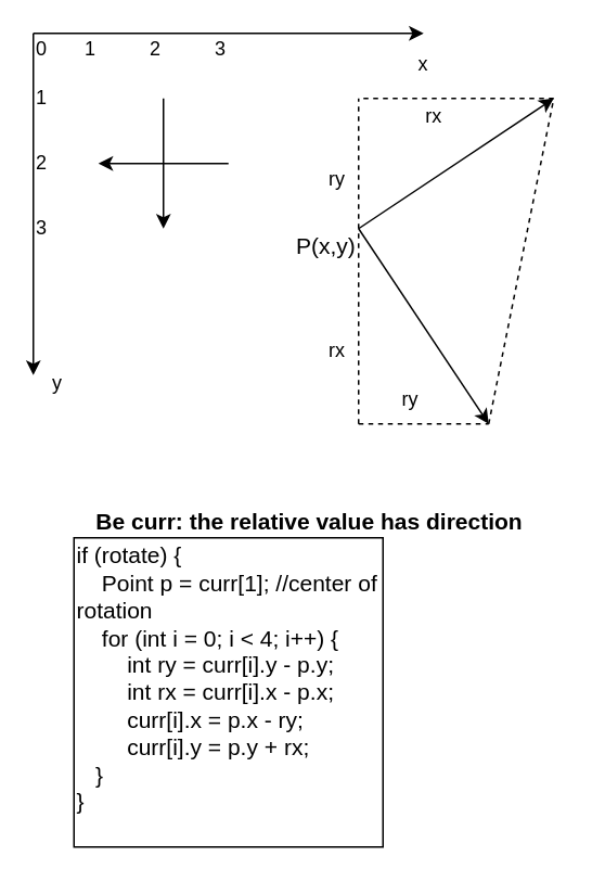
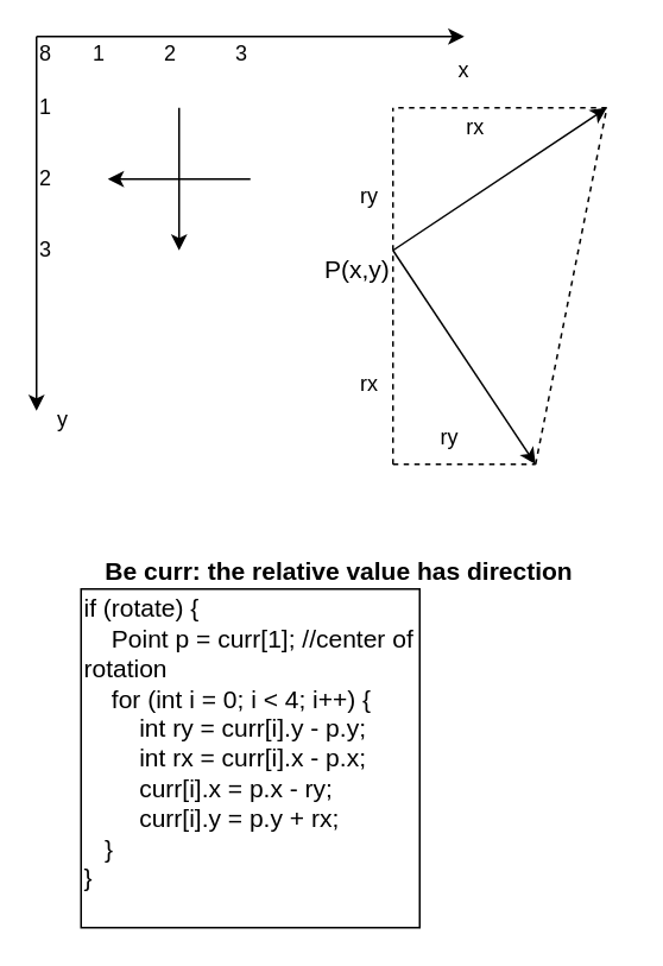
  <mxCell id="0" />
  <mxCell id="1" parent="0" />
  <mxCell id="2" value="" style="endArrow=classic;html=1;" parent="1" edge="1"><mxGeometry width="50" height="50" relative="1" as="geometry"><mxPoint x="100" y="60" as="sourcePoint" /><mxPoint x="100" y="140" as="targetPoint" /></mxGeometry></mxCell>
  <mxCell id="3" value="" style="endArrow=classic;html=1;" parent="1" edge="1"><mxGeometry width="50" height="50" relative="1" as="geometry"><mxPoint x="140" y="100" as="sourcePoint" /><mxPoint x="60" y="100" as="targetPoint" /></mxGeometry></mxCell>
  <mxCell id="4" value="" style="endArrow=classic;html=1;" parent="1" edge="1"><mxGeometry width="50" height="50" relative="1" as="geometry"><mxPoint as="sourcePoint" x="20" y="20" /><mxPoint x="260" as="targetPoint" y="20" /></mxGeometry></mxCell>
  <mxCell id="5" value="" style="endArrow=classic;html=1;" parent="1" edge="1"><mxGeometry width="50" height="50" relative="1" as="geometry"><mxPoint as="sourcePoint" x="20" y="20" /><mxPoint y="230" as="targetPoint" x="20" /></mxGeometry></mxCell>
- <mxCell id="6" value="0&lt;br&gt;" style="text;html=1;resizable=0;points=[];autosize=1;align=left;verticalAlign=top;spacingTop=-4;" parent="1" vertex="1"><mxGeometry width="20" height="20" as="geometry" x="20" y="20" /></mxCell>
+ <mxCell id="6" value="8&lt;br&gt;" style="text;html=1;resizable=0;points=[];autosize=1;align=left;verticalAlign=top;spacingTop=-4;" parent="1" vertex="1"><mxGeometry width="20" height="20" as="geometry" x="20" y="20" /></mxCell>
  <mxCell id="7" value="1&lt;br&gt;" style="text;html=1;resizable=0;points=[];autosize=1;align=left;verticalAlign=top;spacingTop=-4;" parent="1" vertex="1"><mxGeometry x="50" width="20" height="20" as="geometry" y="20" /></mxCell>
  <mxCell id="8" value="2" style="text;html=1;resizable=0;points=[];autosize=1;align=left;verticalAlign=top;spacingTop=-4;" parent="1" vertex="1"><mxGeometry x="90" width="20" height="20" as="geometry" y="20" /></mxCell>
  <mxCell id="9" value="3&lt;br&gt;" style="text;html=1;resizable=0;points=[];autosize=1;align=left;verticalAlign=top;spacingTop=-4;" parent="1" vertex="1"><mxGeometry x="130" width="20" height="20" as="geometry" y="20" /></mxCell>
  <mxCell id="10" value="1&lt;br&gt;" style="text;html=1;resizable=0;points=[];autosize=1;align=left;verticalAlign=top;spacingTop=-4;" parent="1" vertex="1"><mxGeometry y="50" width="20" height="20" as="geometry" x="20" /></mxCell>
  <mxCell id="11" value="2" style="text;html=1;resizable=0;points=[];autosize=1;align=left;verticalAlign=top;spacingTop=-4;" parent="1" vertex="1"><mxGeometry y="90" width="20" height="20" as="geometry" x="20" /></mxCell>
  <mxCell id="12" value="3&lt;br&gt;" style="text;html=1;resizable=0;points=[];autosize=1;align=left;verticalAlign=top;spacingTop=-4;" parent="1" vertex="1"><mxGeometry y="130" width="20" height="20" as="geometry" x="20" /></mxCell>
  <mxCell id="13" value="x&lt;br&gt;" style="text;html=1;resizable=0;points=[];autosize=1;align=left;verticalAlign=top;spacingTop=-4;" parent="1" vertex="1"><mxGeometry x="255" y="29" width="20" height="20" as="geometry" /></mxCell>
  <mxCell id="14" value="y&lt;br&gt;" style="text;html=1;resizable=0;points=[];autosize=1;align=left;verticalAlign=top;spacingTop=-4;" parent="1" vertex="1"><mxGeometry x="30" y="225" width="20" height="20" as="geometry" /></mxCell>
  <mxCell id="15" value="" style="endArrow=classic;html=1;" parent="1" edge="1"><mxGeometry width="50" height="50" relative="1" as="geometry"><mxPoint x="220" y="140" as="sourcePoint" /><mxPoint x="340" y="60" as="targetPoint" /></mxGeometry></mxCell>
  <mxCell id="16" value="" style="endArrow=classic;html=1;" parent="1" edge="1"><mxGeometry width="50" height="50" relative="1" as="geometry"><mxPoint x="220" y="140" as="sourcePoint" /><mxPoint x="300" y="260" as="targetPoint" /></mxGeometry></mxCell>
  <mxCell id="17" value="" style="endArrow=none;dashed=1;html=1;" parent="1" edge="1"><mxGeometry width="50" height="50" relative="1" as="geometry"><mxPoint x="300" y="260" as="sourcePoint" /><mxPoint x="340" y="60" as="targetPoint" /></mxGeometry></mxCell>
  <mxCell id="18" value="" style="endArrow=none;dashed=1;html=1;" parent="1" edge="1"><mxGeometry width="50" height="50" relative="1" as="geometry"><mxPoint x="340" y="60" as="sourcePoint" /><mxPoint x="220" y="60" as="targetPoint" /></mxGeometry></mxCell>
  <mxCell id="19" value="rx" style="text;html=1;resizable=0;points=[];align=center;verticalAlign=middle;labelBackgroundColor=#ffffff;" parent="18" vertex="1" connectable="0"><mxGeometry x="0.237" y="1" relative="1" as="geometry"><mxPoint x="-1" y="9" as="offset" /></mxGeometry></mxCell>
  <mxCell id="20" value="" style="endArrow=none;dashed=1;html=1;" parent="1" edge="1"><mxGeometry width="50" height="50" relative="1" as="geometry"><mxPoint x="220" y="140" as="sourcePoint" /><mxPoint x="220" y="60" as="targetPoint" /></mxGeometry></mxCell>
  <mxCell id="21" value="ry&lt;br&gt;" style="text;html=1;resizable=0;points=[];autosize=1;align=left;verticalAlign=top;spacingTop=-4;" parent="1" vertex="1"><mxGeometry x="200" y="100" width="30" height="20" as="geometry" /></mxCell>
  <mxCell id="22" value="" style="endArrow=none;dashed=1;html=1;" parent="1" edge="1"><mxGeometry width="50" height="50" relative="1" as="geometry"><mxPoint x="220" y="260" as="sourcePoint" /><mxPoint x="220" y="140" as="targetPoint" /></mxGeometry></mxCell>
  <mxCell id="23" value="" style="endArrow=none;dashed=1;html=1;" parent="1" edge="1"><mxGeometry width="50" height="50" relative="1" as="geometry"><mxPoint x="220" y="260" as="sourcePoint" /><mxPoint x="300" y="260" as="targetPoint" /></mxGeometry></mxCell>
  <mxCell id="24" value="ry&lt;br&gt;" style="text;html=1;resizable=0;points=[];autosize=1;align=left;verticalAlign=top;spacingTop=-4;" parent="1" vertex="1"><mxGeometry x="245" y="235" width="30" height="20" as="geometry" /></mxCell>
  <mxCell id="25" value="rx&lt;br&gt;" style="text;html=1;resizable=0;points=[];autosize=1;align=left;verticalAlign=top;spacingTop=-4;" parent="1" vertex="1"><mxGeometry x="200" y="205" width="30" height="20" as="geometry" /></mxCell>
  <mxCell id="26" value="&lt;div style=&quot;font-size: 14px&quot;&gt;if (rotate) {&lt;/div&gt;&lt;div style=&quot;font-size: 14px&quot;&gt;&lt;span style=&quot;font-size: 14px&quot;&gt;&lt;span style=&quot;font-size: 14px&quot;&gt;&lt;/span&gt;&amp;nbsp; &amp;nbsp; Point p = curr[1]; //center of rotation&lt;/span&gt;&lt;/div&gt;&lt;div style=&quot;font-size: 14px&quot;&gt;&lt;span style=&quot;font-size: 14px&quot;&gt;&lt;span style=&quot;font-size: 14px&quot;&gt;&lt;/span&gt;&amp;nbsp; &amp;nbsp; for (int i = 0; i &amp;lt; 4; i++) {&lt;/span&gt;&lt;/div&gt;&lt;div style=&quot;font-size: 14px&quot;&gt;&lt;span style=&quot;font-size: 14px&quot;&gt;&lt;span style=&quot;font-size: 14px&quot;&gt;&lt;/span&gt;&amp;nbsp; &amp;nbsp; &amp;nbsp; &amp;nbsp; int ry = curr[i].y - p.y;&lt;/span&gt;&lt;/div&gt;&lt;div style=&quot;font-size: 14px&quot;&gt;&lt;span style=&quot;font-size: 14px&quot;&gt;&lt;span style=&quot;font-size: 14px&quot;&gt;&lt;/span&gt;&amp;nbsp; &amp;nbsp; &amp;nbsp; &amp;nbsp; int rx = curr[i].x - p.x;&lt;/span&gt;&lt;/div&gt;&lt;div style=&quot;font-size: 14px&quot;&gt;&lt;span style=&quot;font-size: 14px&quot;&gt;&lt;span style=&quot;font-size: 14px&quot;&gt;&lt;/span&gt;&amp;nbsp; &amp;nbsp; &amp;nbsp; &amp;nbsp; curr[i].x = p.x - ry;&lt;/span&gt;&lt;/div&gt;&lt;div style=&quot;font-size: 14px&quot;&gt;&lt;span style=&quot;font-size: 14px&quot;&gt;&lt;span style=&quot;font-size: 14px&quot;&gt;&lt;/span&gt;&amp;nbsp; &amp;nbsp; &amp;nbsp; &amp;nbsp; curr[i].y = p.y + rx;&lt;/span&gt;&lt;/div&gt;&lt;div style=&quot;font-size: 14px&quot;&gt;&lt;span style=&quot;font-size: 14px&quot;&gt;&lt;span style=&quot;font-size: 14px&quot;&gt;&lt;/span&gt;&amp;nbsp; &amp;nbsp;}&lt;/span&gt;&lt;/div&gt;&lt;div style=&quot;font-size: 14px&quot;&gt;}&lt;br&gt;&lt;br&gt;&lt;/div&gt;" style="whiteSpace=wrap;html=1;aspect=fixed;align=left;fontSize=14;" parent="1" vertex="1"><mxGeometry x="45" y="330" width="190" height="190" as="geometry" /></mxCell>
  <mxCell id="27" value="Be curr: the relative value has direction" style="text;html=1;strokeColor=none;fillColor=none;align=center;verticalAlign=middle;whiteSpace=wrap;rounded=0;fontSize=14;fontStyle=1" parent="1" vertex="1"><mxGeometry x="30" y="310" width="320" height="20" as="geometry" /></mxCell>
  <mxCell id="28" value="P(x,y)" style="text;html=1;resizable=0;points=[];autosize=1;align=left;verticalAlign=top;spacingTop=-4;fontSize=14;" parent="1" vertex="1"><mxGeometry x="180" y="140" width="50" height="20" as="geometry" /></mxCell>
